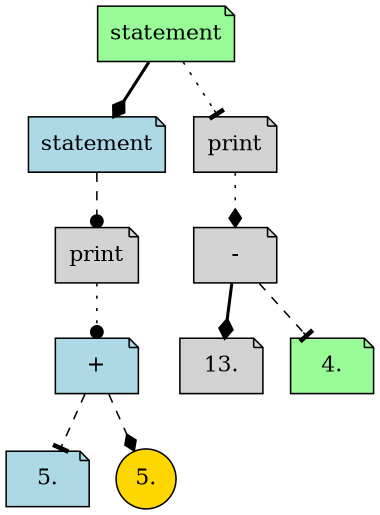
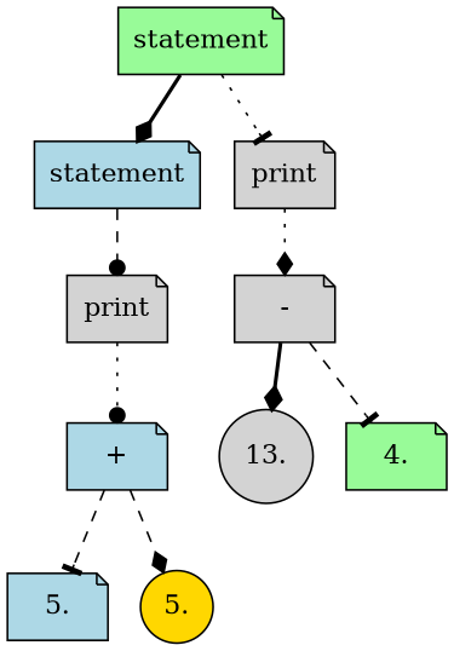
  digraph {
    node [style=filled fillcolor=lightgrey shape=note]
    edge [style=dashed arrowhead=diamond]
    n1 [label=statement fillcolor=palegreen]
    n2 [label=statement fillcolor=lightblue]
    n3 [label=print]
    n4 [label=print]
    n5 [label="-"]
    n6 [label="+" fillcolor=lightblue]
    n7 [label=5. fillcolor=lightblue]
    n8 [label=5. fillcolor=gold shape=circle]
-   n9 [label=13.]
+   n9 [label=13. shape=circle]
    n10 [label=4. fillcolor=palegreen]
    n1 -> n2 [style=bold]
    n1 -> n3 [style=dotted arrowhead=tee]
    n2 -> n4 [arrowhead=dot]
    n3 -> n5 [style=dotted]
    n4 -> n6 [style=dotted arrowhead=dot]
    n5 -> n9 [style=bold]
    n5 -> n10 [arrowhead=tee]
    n6 -> n7 [arrowhead=tee]
    n6 -> n8
  }
